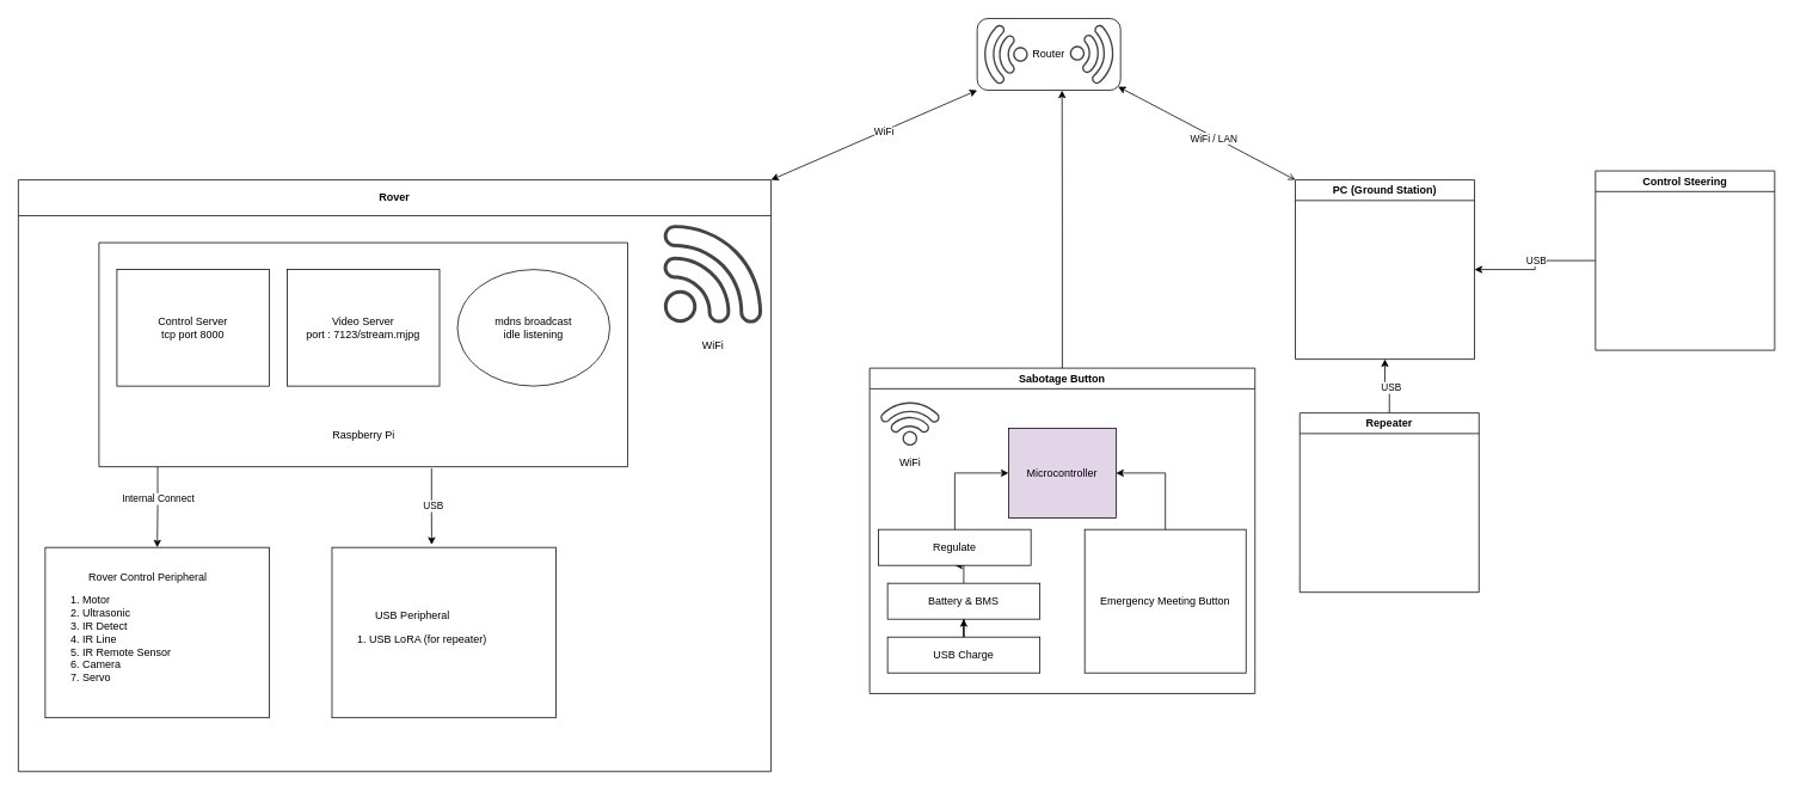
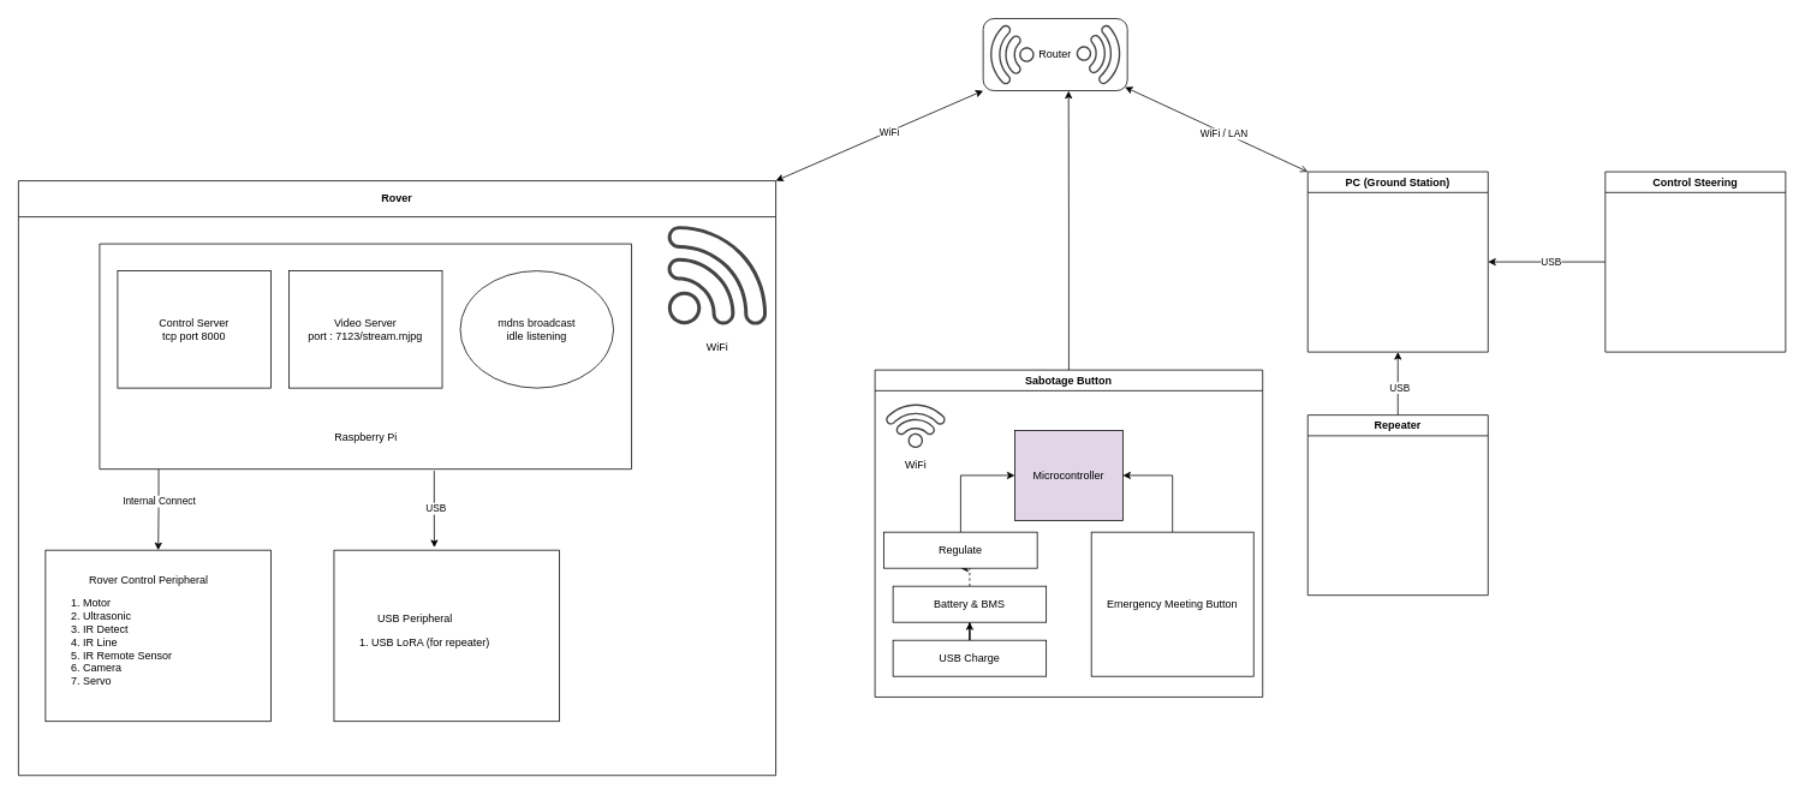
  <mxCell id="0" />
  <mxCell id="1" parent="0" />
  <mxCell id="2" value="Rover" style="swimlane;whiteSpace=wrap;html=1;startSize=40;" vertex="1" parent="1"><mxGeometry x="20" y="200" width="840" height="660" as="geometry" /></mxCell>
  <mxCell id="3" value="Control Server&lt;div&gt;tcp port 8000&lt;/div&gt;" style="rounded=0;whiteSpace=wrap;html=1;" vertex="1" parent="2"><mxGeometry x="110" y="100" width="170" height="130" as="geometry" /></mxCell>
  <mxCell id="4" value="Video Server&lt;div&gt;port : 7123/stream.mjpg&lt;/div&gt;" style="rounded=0;whiteSpace=wrap;html=1;" vertex="1" parent="2"><mxGeometry x="300" y="100" width="170" height="130" as="geometry" /></mxCell>
  <mxCell id="5" value="mdns broadcast&lt;div&gt;idle listening&lt;/div&gt;" style="ellipse;whiteSpace=wrap;html=1;" vertex="1" parent="2"><mxGeometry x="490" y="100" width="170" height="130" as="geometry" /></mxCell>
  <mxCell id="6" style="edgeStyle=orthogonalEdgeStyle;rounded=0;orthogonalLoop=1;jettySize=auto;html=1;entryX=0.5;entryY=0;entryDx=0;entryDy=0;exitX=0.111;exitY=1.001;exitDx=0;exitDy=0;exitPerimeter=0;" edge="1" parent="2" source="8" target="10"><mxGeometry relative="1" as="geometry" /></mxCell>
  <mxCell id="7" value="Internal Connect" style="edgeLabel;html=1;align=center;verticalAlign=middle;resizable=0;points=[];" vertex="1" connectable="0" parent="6"><mxGeometry x="-0.227" relative="1" as="geometry"><mxPoint as="offset" /></mxGeometry></mxCell>
  <mxCell id="8" value="" style="swimlane;startSize=0;" vertex="1" parent="2"><mxGeometry x="90" y="70" width="590" height="250" as="geometry" /></mxCell>
  <mxCell id="9" value="Raspberry Pi" style="text;html=1;align=center;verticalAlign=middle;resizable=0;points=[];autosize=1;strokeColor=none;fillColor=none;" vertex="1" parent="8"><mxGeometry x="250" y="200" width="90" height="30" as="geometry" /></mxCell>
  <mxCell id="10" value="&amp;nbsp; &amp;nbsp; &amp;nbsp; &amp;nbsp; &amp;nbsp; &amp;nbsp; &amp;nbsp; Rover Control Peripheral&lt;div&gt;&lt;ol&gt;&lt;li style=&quot;&quot;&gt;Motor&lt;/li&gt;&lt;li style=&quot;&quot;&gt;Ultrasonic&lt;/li&gt;&lt;li style=&quot;&quot;&gt;IR Detect&lt;/li&gt;&lt;li style=&quot;&quot;&gt;IR Line&lt;/li&gt;&lt;li style=&quot;&quot;&gt;IR Remote Sensor&lt;/li&gt;&lt;li style=&quot;&quot;&gt;Camera&lt;/li&gt;&lt;li style=&quot;&quot;&gt;Servo&lt;/li&gt;&lt;/ol&gt;&lt;/div&gt;" style="rounded=0;whiteSpace=wrap;html=1;align=left;" vertex="1" parent="2"><mxGeometry x="30" y="410" width="250" height="190" as="geometry" /></mxCell>
  <mxCell id="11" value="&amp;nbsp; &amp;nbsp; &amp;nbsp; &amp;nbsp; &amp;nbsp; &amp;nbsp; &amp;nbsp; USB Peripheral&lt;div&gt;&lt;ol&gt;&lt;li style=&quot;&quot;&gt;USB LoRA (for repeater)&lt;/li&gt;&lt;/ol&gt;&lt;/div&gt;" style="rounded=0;whiteSpace=wrap;html=1;align=left;" vertex="1" parent="2"><mxGeometry x="350" y="410" width="250" height="190" as="geometry" /></mxCell>
  <mxCell id="12" style="edgeStyle=orthogonalEdgeStyle;rounded=0;orthogonalLoop=1;jettySize=auto;html=1;entryX=0.445;entryY=-0.016;entryDx=0;entryDy=0;entryPerimeter=0;exitX=0.629;exitY=1.007;exitDx=0;exitDy=0;exitPerimeter=0;" edge="1" parent="2" source="8" target="11"><mxGeometry relative="1" as="geometry"><mxPoint x="461" y="330" as="sourcePoint" /></mxGeometry></mxCell>
  <mxCell id="13" value="USB" style="edgeLabel;html=1;align=center;verticalAlign=middle;resizable=0;points=[];" vertex="1" connectable="0" parent="12"><mxGeometry x="-0.03" y="1" relative="1" as="geometry"><mxPoint y="1" as="offset" /></mxGeometry></mxCell>
  <mxCell id="14" value="" style="sketch=0;pointerEvents=1;shadow=0;dashed=0;html=1;strokeColor=none;fillColor=#434445;aspect=fixed;labelPosition=center;verticalLabelPosition=bottom;verticalAlign=top;align=center;outlineConnect=0;shape=mxgraph.vvd.wi_fi;" vertex="1" parent="2"><mxGeometry x="720" y="50" width="110" height="110" as="geometry" /></mxCell>
  <mxCell id="15" value="WiFi" style="text;html=1;align=center;verticalAlign=middle;resizable=0;points=[];autosize=1;strokeColor=none;fillColor=none;" vertex="1" parent="2"><mxGeometry x="750" y="170" width="50" height="30" as="geometry" /></mxCell>
  <mxCell id="16" style="edgeStyle=orthogonalEdgeStyle;rounded=0;orthogonalLoop=1;jettySize=auto;html=1;entryX=1;entryY=0.5;entryDx=0;entryDy=0;" edge="1" parent="1" source="18" target="22"><mxGeometry relative="1" as="geometry" /></mxCell>
  <mxCell id="17" value="USB" style="edgeLabel;html=1;align=center;verticalAlign=middle;resizable=0;points=[];" vertex="1" connectable="0" parent="16"><mxGeometry x="-0.069" y="-1" relative="1" as="geometry"><mxPoint as="offset" /></mxGeometry></mxCell>
  <mxCell id="18" value="Control Steering" style="swimlane;whiteSpace=wrap;html=1;" vertex="1" parent="1"><mxGeometry x="1780" y="190" width="200" height="200" as="geometry" /></mxCell>
  <mxCell id="19" style="edgeStyle=orthogonalEdgeStyle;rounded=0;orthogonalLoop=1;jettySize=auto;html=1;entryX=0.5;entryY=1;entryDx=0;entryDy=0;" edge="1" parent="1" source="21" target="22"><mxGeometry relative="1" as="geometry" /></mxCell>
  <mxCell id="20" value="USB" style="edgeLabel;html=1;align=center;verticalAlign=middle;resizable=0;points=[];" vertex="1" connectable="0" parent="19"><mxGeometry x="-0.114" y="-1" relative="1" as="geometry"><mxPoint as="offset" /></mxGeometry></mxCell>
  <mxCell id="21" value="Repeater" style="swimlane;whiteSpace=wrap;html=1;" vertex="1" parent="1"><mxGeometry x="1450" y="460" width="200" height="200" as="geometry" /></mxCell>
- <mxCell id="22" value="PC (Ground Station)" style="swimlane;whiteSpace=wrap;html=1;" vertex="1" parent="1"><mxGeometry x="1445" y="200" width="200" height="200" as="geometry" /></mxCell>
+ <mxCell id="22" value="PC (Ground Station)" style="swimlane;whiteSpace=wrap;html=1;" vertex="1" parent="1"><mxGeometry x="1450" y="190" width="200" height="200" as="geometry" /></mxCell>
  <mxCell id="23" value="Router" style="rounded=1;whiteSpace=wrap;html=1;" vertex="1" parent="1"><mxGeometry x="1090" y="20" width="160" height="80" as="geometry" /></mxCell>
  <mxCell id="24" value="" style="sketch=0;pointerEvents=1;shadow=0;dashed=0;html=1;strokeColor=none;fillColor=#434445;aspect=fixed;labelPosition=center;verticalLabelPosition=bottom;verticalAlign=top;align=center;outlineConnect=0;shape=mxgraph.vvd.wi_fi;rotation=-135;" vertex="1" parent="1"><mxGeometry x="1090" y="35" width="50" height="50" as="geometry" /></mxCell>
  <mxCell id="25" value="" style="sketch=0;pointerEvents=1;shadow=0;dashed=0;html=1;strokeColor=none;fillColor=#434445;aspect=fixed;labelPosition=center;verticalLabelPosition=bottom;verticalAlign=top;align=center;outlineConnect=0;shape=mxgraph.vvd.wi_fi;rotation=48;" vertex="1" parent="1"><mxGeometry x="1200" y="35" width="50" height="50" as="geometry" /></mxCell>
  <mxCell id="26" value="" style="edgeStyle=none;orthogonalLoop=1;jettySize=auto;html=1;rounded=0;exitX=1;exitY=0;exitDx=0;exitDy=0;entryX=0;entryY=1;entryDx=0;entryDy=0;startArrow=classic;startFill=1;" edge="1" parent="1" source="2" target="23"><mxGeometry width="100" relative="1" as="geometry"><mxPoint x="940" y="240" as="sourcePoint" /><mxPoint x="1040" y="240" as="targetPoint" /><Array as="points" /></mxGeometry></mxCell>
  <mxCell id="27" value="WiFi" style="edgeLabel;html=1;align=center;verticalAlign=middle;resizable=0;points=[];" vertex="1" connectable="0" parent="26"><mxGeometry x="0.083" y="-1" relative="1" as="geometry"><mxPoint as="offset" /></mxGeometry></mxCell>
  <mxCell id="28" value="" style="edgeStyle=none;orthogonalLoop=1;jettySize=auto;html=1;rounded=0;exitX=0.983;exitY=0.95;exitDx=0;exitDy=0;entryX=0;entryY=0;entryDx=0;entryDy=0;startArrow=classic;startFill=1;exitPerimeter=0;endArrow=open;" edge="1" parent="1" source="23" target="22"><mxGeometry width="100" relative="1" as="geometry"><mxPoint x="870" y="210" as="sourcePoint" /><mxPoint x="1100" y="110" as="targetPoint" /><Array as="points" /></mxGeometry></mxCell>
  <mxCell id="29" value="WiFi / LAN" style="edgeLabel;html=1;align=center;verticalAlign=middle;resizable=0;points=[];" vertex="1" connectable="0" parent="28"><mxGeometry x="0.083" y="-1" relative="1" as="geometry"><mxPoint as="offset" /></mxGeometry></mxCell>
  <mxCell id="30" value="Sabotage Button" style="swimlane;whiteSpace=wrap;html=1;" vertex="1" parent="1"><mxGeometry x="970" y="410" width="430" height="363" as="geometry" /></mxCell>
  <mxCell id="31" value="" style="sketch=0;pointerEvents=1;shadow=0;dashed=0;html=1;strokeColor=none;fillColor=#434445;aspect=fixed;labelPosition=center;verticalLabelPosition=bottom;verticalAlign=top;align=center;outlineConnect=0;shape=mxgraph.vvd.wi_fi;rotation=-45;" vertex="1" parent="30"><mxGeometry x="20" y="30" width="50" height="50" as="geometry" /></mxCell>
  <mxCell id="32" value="Microcontroller" style="whiteSpace=wrap;html=1;fillColor=#e1d5e7;" vertex="1" parent="30"><mxGeometry x="155" y="67" width="120" height="100" as="geometry" /></mxCell>
  <mxCell id="33" style="edgeStyle=orthogonalEdgeStyle;rounded=0;orthogonalLoop=1;jettySize=auto;html=1;entryX=0.5;entryY=1;entryDx=0;entryDy=0;" edge="1" parent="30" source="34" target="36"><mxGeometry relative="1" as="geometry" /></mxCell>
  <mxCell id="34" value="USB Charge" style="whiteSpace=wrap;html=1;" vertex="1" parent="30"><mxGeometry x="20" y="300" width="170" height="40" as="geometry" /></mxCell>
- <mxCell id="35" style="edgeStyle=orthogonalEdgeStyle;rounded=0;orthogonalLoop=1;jettySize=auto;html=1;entryX=0.5;entryY=1;entryDx=0;entryDy=0;" edge="1" parent="30" source="36" target="38"><mxGeometry relative="1" as="geometry" /></mxCell>
+ <mxCell id="35" style="edgeStyle=orthogonalEdgeStyle;rounded=0;orthogonalLoop=1;jettySize=auto;html=1;entryX=0.5;entryY=1;entryDx=0;entryDy=0;dashed=1;" edge="1" parent="30" source="36" target="38"><mxGeometry relative="1" as="geometry" /></mxCell>
  <mxCell id="36" value="Battery &amp;amp; BMS" style="whiteSpace=wrap;html=1;" vertex="1" parent="30"><mxGeometry x="20" y="240" width="170" height="40" as="geometry" /></mxCell>
  <mxCell id="37" style="edgeStyle=orthogonalEdgeStyle;rounded=0;orthogonalLoop=1;jettySize=auto;html=1;entryX=0;entryY=0.5;entryDx=0;entryDy=0;" edge="1" parent="30" source="38" target="32"><mxGeometry relative="1" as="geometry" /></mxCell>
  <mxCell id="38" value="Regulate" style="whiteSpace=wrap;html=1;" vertex="1" parent="30"><mxGeometry x="10" y="180" width="170" height="40" as="geometry" /></mxCell>
  <mxCell id="39" style="edgeStyle=orthogonalEdgeStyle;rounded=0;orthogonalLoop=1;jettySize=auto;html=1;entryX=1;entryY=0.5;entryDx=0;entryDy=0;" edge="1" parent="30" source="40" target="32"><mxGeometry relative="1" as="geometry" /></mxCell>
  <mxCell id="40" value="Emergency Meeting Button" style="whiteSpace=wrap;html=1;" vertex="1" parent="30"><mxGeometry x="240" y="180" width="180" height="160" as="geometry" /></mxCell>
  <mxCell id="41" value="WiFi" style="text;html=1;align=center;verticalAlign=middle;resizable=0;points=[];autosize=1;strokeColor=none;fillColor=none;" vertex="1" parent="30"><mxGeometry x="20" y="90" width="50" height="30" as="geometry" /></mxCell>
  <mxCell id="42" style="edgeStyle=orthogonalEdgeStyle;rounded=0;orthogonalLoop=1;jettySize=auto;html=1;entryX=0.592;entryY=1.004;entryDx=0;entryDy=0;entryPerimeter=0;" edge="1" parent="1" source="30" target="23"><mxGeometry relative="1" as="geometry" /></mxCell>
